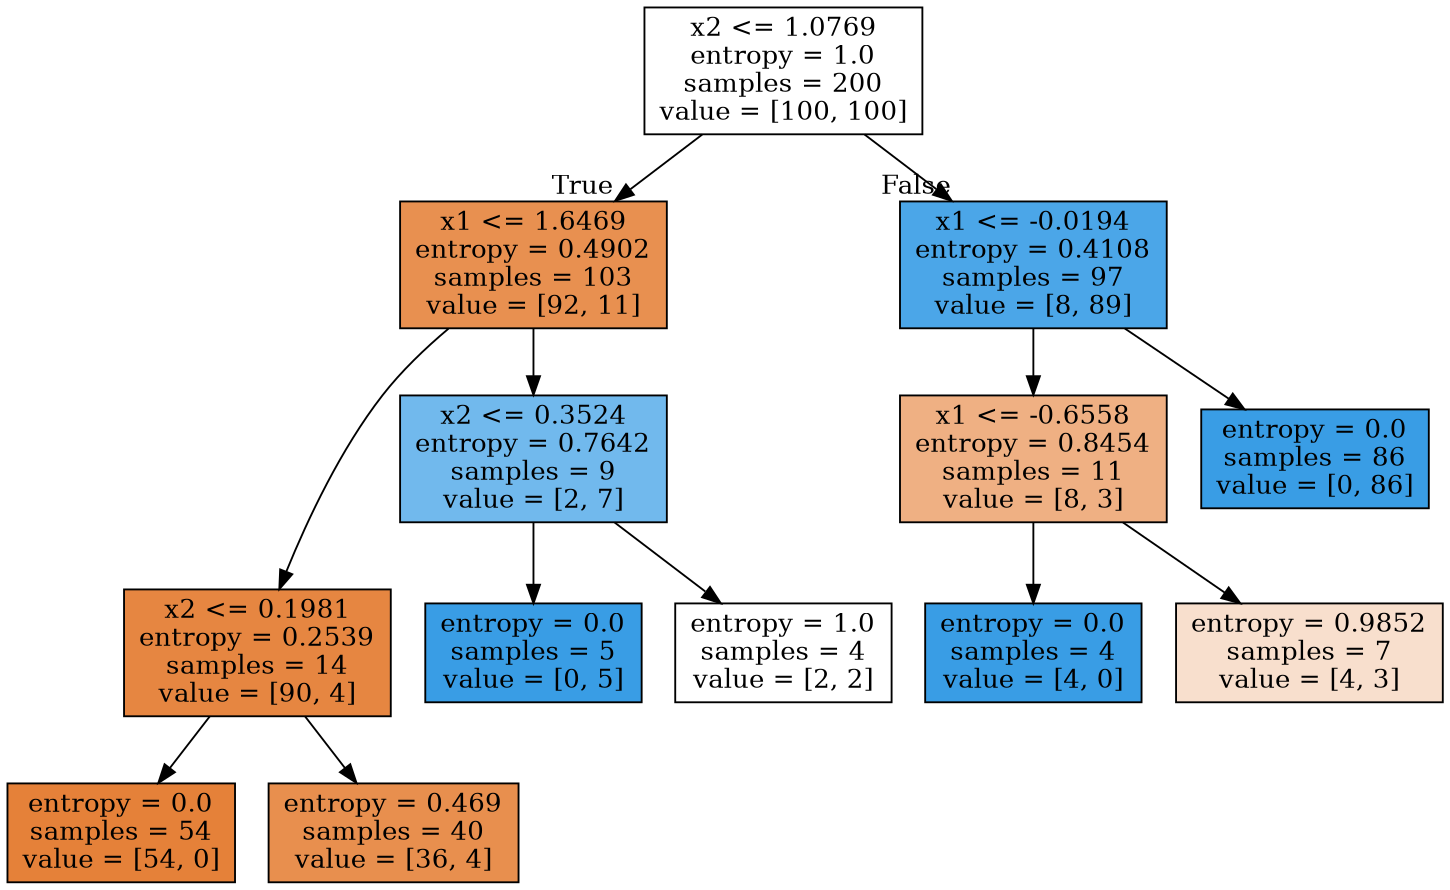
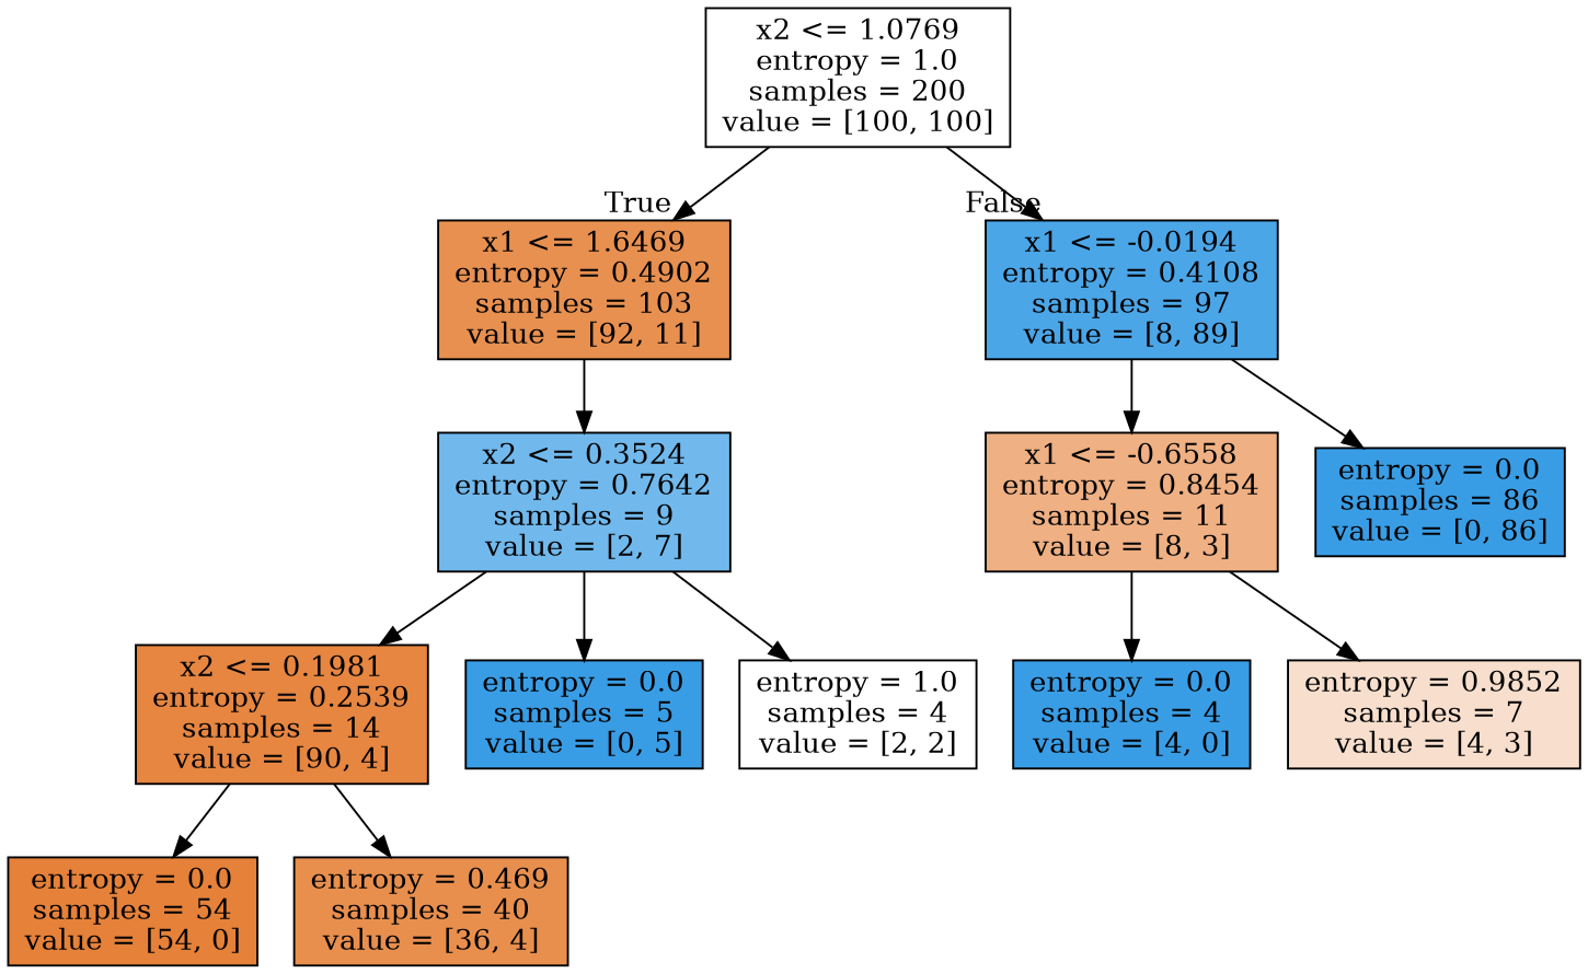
  digraph {
    node [color=black fillcolor="#399de5ff" shape=box style=filled]
    n1 [fillcolor="#e5813900" label="x2 <= 1.0769\nentropy = 1.0\nsamples = 200\nvalue = [100, 100]"]
    n2 [fillcolor="#e58139e1" label="x1 <= 1.6469\nentropy = 0.4902\nsamples = 103\nvalue = [92, 11]"]
    n3 [fillcolor="#399de5e8" label="x1 <= -0.0194\nentropy = 0.4108\nsamples = 97\nvalue = [8, 89]"]
    n4 [fillcolor="#e58139f4" label="x2 <= 0.1981\nentropy = 0.2539\nsamples = 14\nvalue = [90, 4]"]
    n5 [fillcolor="#399de5b6" label="x2 <= 0.3524\nentropy = 0.7642\nsamples = 9\nvalue = [2, 7]"]
    n6 [fillcolor="#e581399f" label="x1 <= -0.6558\nentropy = 0.8454\nsamples = 11\nvalue = [8, 3]"]
    n7 [label="entropy = 0.0\nsamples = 86\nvalue = [0, 86]"]
    n8 [fillcolor="#e58139ff" label="entropy = 0.0\nsamples = 54\nvalue = [54, 0]"]
    n9 [fillcolor="#e58139e3" label="entropy = 0.469\nsamples = 40\nvalue = [36, 4]"]
    n10 [label="entropy = 0.0\nsamples = 5\nvalue = [0, 5]"]
    n11 [fillcolor="#e5813900" label="entropy = 1.0\nsamples = 4\nvalue = [2, 2]"]
    n12 [label="entropy = 0.0\nsamples = 4\nvalue = [4, 0]"]
    n13 [fillcolor="#e5813940" label="entropy = 0.9852\nsamples = 7\nvalue = [4, 3]"]
    n1 -> n2 [headlabel=True labelangle=45 labeldistance=2.5]
    n1 -> n3 [headlabel=False labelangle=-45 labeldistance=2.5]
-   n2 -> n4
+   n5 -> n4
    n2 -> n5
    n3 -> n6
    n3 -> n7
    n4 -> n8
    n4 -> n9
    n5 -> n10
    n5 -> n11
    n6 -> n12
    n6 -> n13
  }
